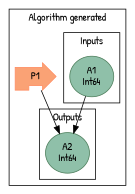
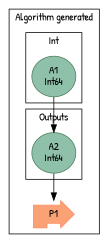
  digraph {
    compound=true
    fontname="Patrick Hand"
    node [color="#4a7c59" fillcolor="#8fc0a9" fontname="Patrick Hand" shape=ellipse style=filled]
    edge [fontname="Patrick Hand"]
    n1 [label="A2\nInt64"]
    n2 [label="A1\nInt64"]
    n3 [color="#ff8c61" fillcolor="#faa275" label=P1 shape=rpromoter]
    subgraph cluster_1 {
      label="Algorithm generated"
      n3
      subgraph cluster_2 {
        label=Outputs
        n1
      }
      subgraph cluster_3 {
-       label=Inputs
+       label=Int
        n2
      }
    }
    n2 -> n1
-   n3 -> n1
+   n1 -> n3
  }
